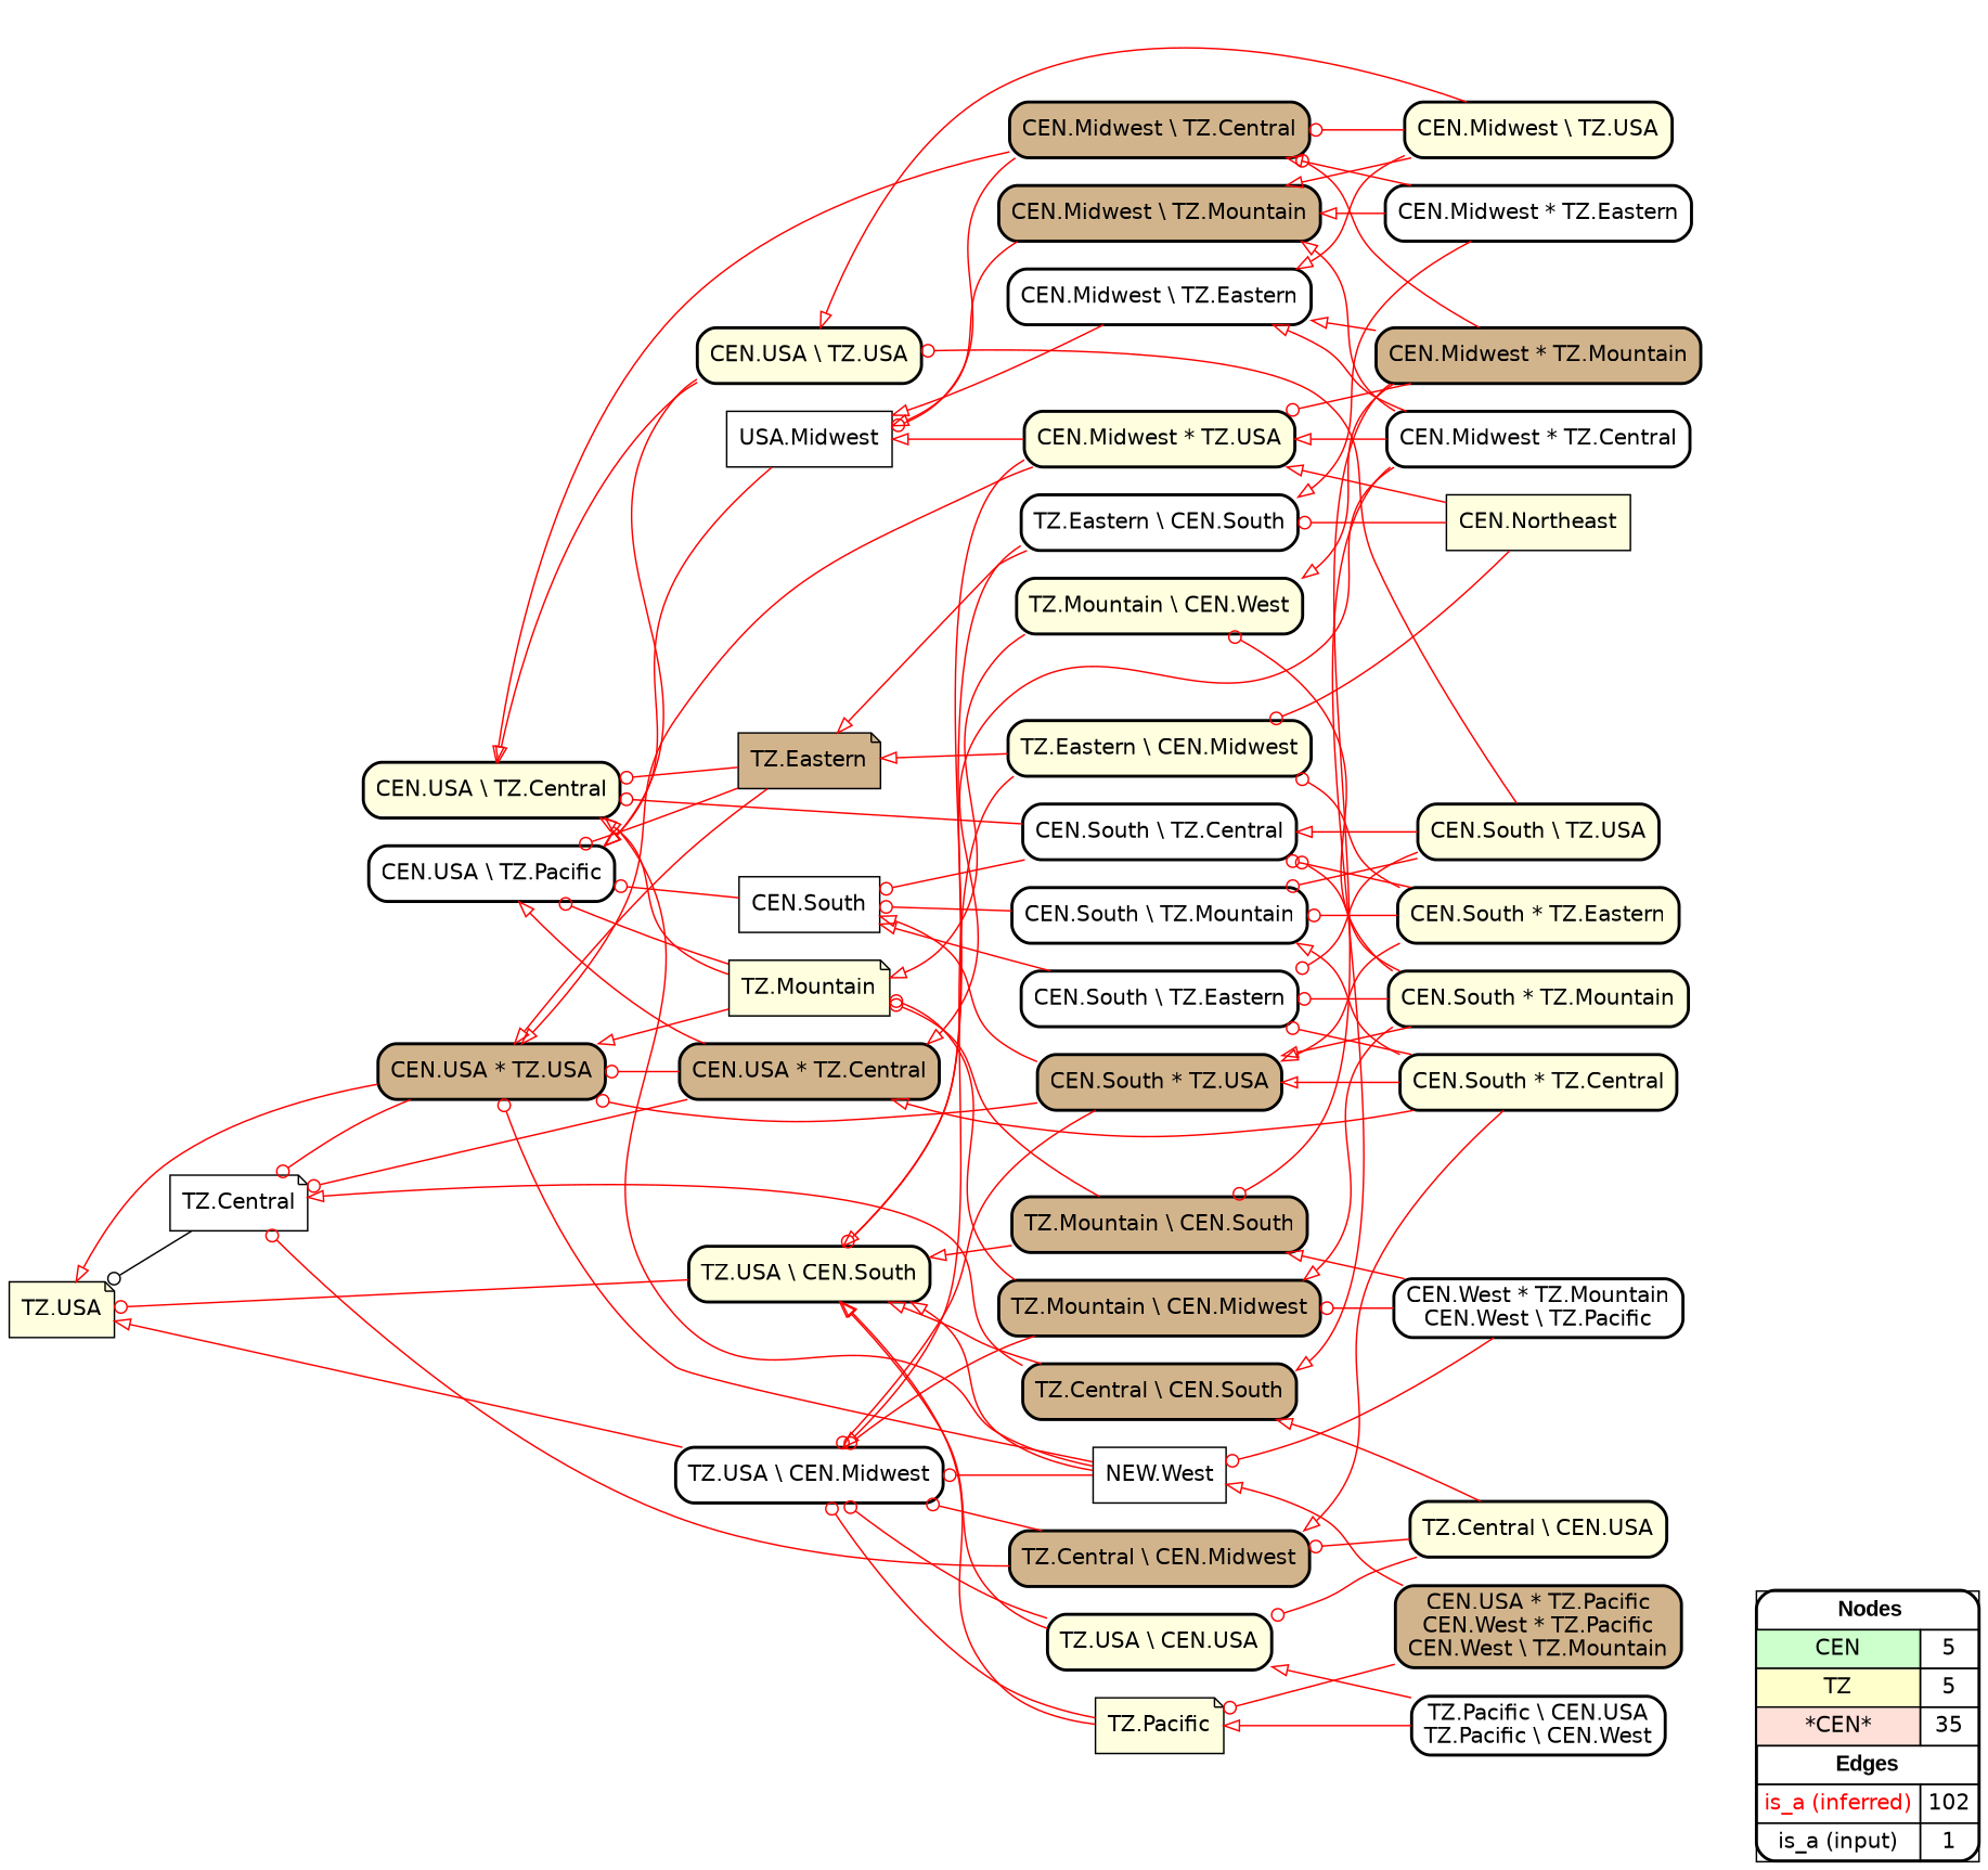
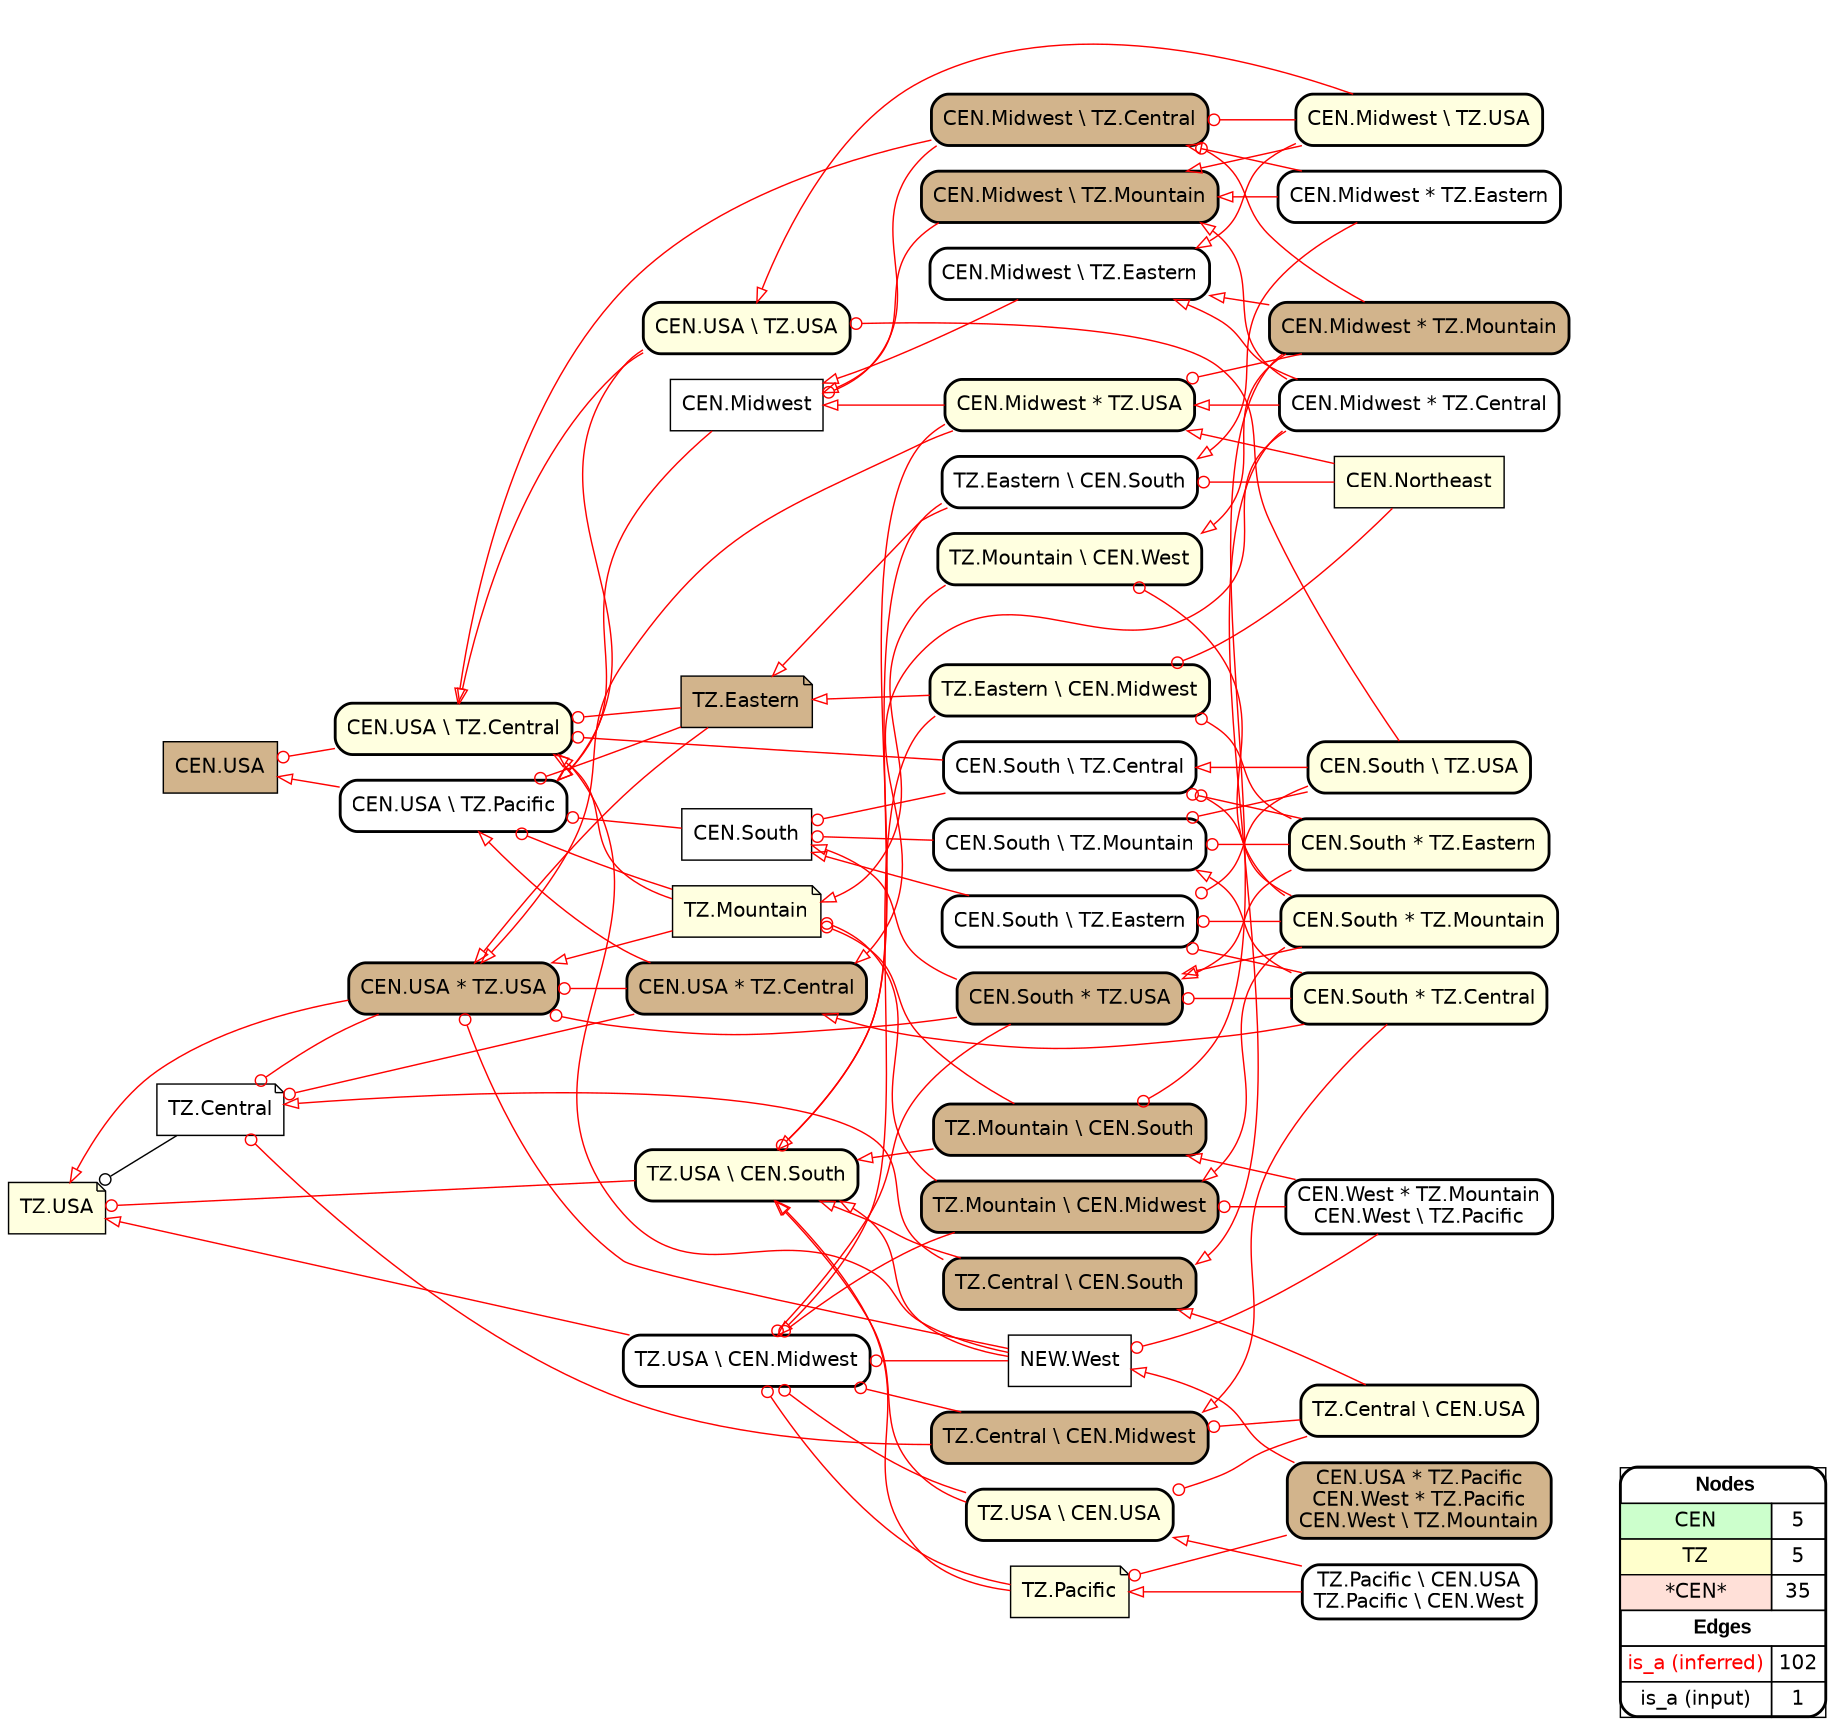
  digraph {
    rankdir=RL
    node [fillcolor=lightyellow fontname=helvetica shape=box style="filled,rounded,bold"]
    edge [arrowhead=onormal color="#FF0000" constraint=true penwidth=1 style=solid]
    n1 [fillcolor=white label=<   <TABLE BORDER="0" CELLBORDER="1" CELLSPACING="0" CELLPADDING="4">  <TR> <TD COLSPAN="2"><font face="Arial Black"> Nodes</font></TD> </TR>  <TR>   <TD bgcolor="#CCFFCC" fontname="helvetica">CEN</TD>   <TD>5</TD>   </TR>  <TR>   <TD bgcolor="#FFFFCC" fontname="helvetica">TZ</TD>   <TD>5</TD>   </TR>  <TR>   <TD bgcolor="#FFE0D8" fontname="helvetica">*CEN*</TD>   <TD>35</TD>   </TR>  <TR> <TD COLSPAN="2"><font face = "Arial Black"> Edges </font></TD> </TR>  <TR>   <TD><font color ="#FF0000">is_a (inferred)</font></TD><TD>102</TD> </TR> <TR>   <TD><font color ="#000000">is_a (input)</font></TD><TD>1</TD> </TR> </TABLE>   > margin=0]
    "CEN.Northeast" [style=filled]
    "TZ.Eastern \\ CEN.South" [fillcolor=white]
    "TZ.Eastern \\ CEN.Midwest"
    "CEN.Midwest * TZ.USA"
    "TZ.USA \\ CEN.South"
    "TZ.Eastern" [fillcolor=tan shape=note style=filled]
    "TZ.USA \\ CEN.Midwest" [fillcolor=white]
    "CEN.South" [fillcolor=white style=filled]
    "CEN.USA \\ TZ.Pacific" [fillcolor=white]
-   "CEN.Midwest" [fillcolor=white style=filled label="USA.Midwest"]
+   "CEN.USA" [fillcolor=tan style=filled]
+   "CEN.Midwest" [fillcolor=white style=filled]
    n13 [fillcolor=white label="NEW.West" style=filled]
    "CEN.USA * TZ.USA" [fillcolor=tan]
    "CEN.USA \\ TZ.Central"
    "TZ.USA" [shape=note style=filled]
    "TZ.Central" [fillcolor=white shape=note style=filled]
    "TZ.Mountain" [shape=note style=filled]
    "TZ.Pacific" [shape=note style=filled]
    "CEN.South * TZ.Eastern"
    "CEN.South \\ TZ.Mountain" [fillcolor=white]
    "CEN.South \\ TZ.Central" [fillcolor=white]
    "CEN.South * TZ.USA" [fillcolor=tan]
    "CEN.USA * TZ.Central" [fillcolor=tan]
    "CEN.South \\ TZ.Eastern" [fillcolor=white]
    "CEN.South * TZ.Central"
    "TZ.Central \\ CEN.Midwest" [fillcolor=tan]
    "CEN.South * TZ.Mountain"
    "TZ.Mountain \\ CEN.West"
    "TZ.Mountain \\ CEN.Midwest" [fillcolor=tan]
    "CEN.Midwest \\ TZ.Mountain" [fillcolor=tan]
    "CEN.Midwest * TZ.Eastern" [fillcolor=white]
    "CEN.Midwest \\ TZ.Central" [fillcolor=tan]
    "CEN.Midwest * TZ.Central" [fillcolor=white]
    "TZ.Central \\ CEN.South" [fillcolor=tan]
    "CEN.Midwest \\ TZ.Eastern" [fillcolor=white]
    "CEN.Midwest * TZ.Mountain" [fillcolor=tan]
    "TZ.Mountain \\ CEN.South" [fillcolor=tan]
    "CEN.West * TZ.Mountain\nCEN.West \\ TZ.Pacific" [fillcolor=white]
    "CEN.USA \\ TZ.USA"
    "CEN.USA * TZ.Pacific\nCEN.West * TZ.Pacific\nCEN.West \\ TZ.Mountain" [fillcolor=tan]
    "CEN.South \\ TZ.USA"
    "TZ.USA \\ CEN.USA"
    "TZ.Central \\ CEN.USA"
    "TZ.Pacific \\ CEN.USA\nTZ.Pacific \\ CEN.West" [fillcolor=white]
    "CEN.Midwest \\ TZ.USA"
    subgraph sub_1 {
      rank=source
      n1
    }
    "CEN.Northeast" -> "TZ.Eastern \\ CEN.South" [arrowhead=odot]
    "CEN.Northeast" -> "TZ.Eastern \\ CEN.Midwest" [arrowhead=odot]
    "CEN.Northeast" -> "CEN.Midwest * TZ.USA"
    "TZ.Eastern \\ CEN.South" -> "TZ.USA \\ CEN.South" [arrowhead=odot]
    "TZ.Eastern \\ CEN.South" -> "TZ.Eastern"
    "TZ.Eastern \\ CEN.Midwest" -> "TZ.Eastern"
    "TZ.Eastern \\ CEN.Midwest" -> "TZ.USA \\ CEN.Midwest"
    "CEN.Midwest * TZ.USA" -> "TZ.USA \\ CEN.South"
    "CEN.Midwest * TZ.USA" -> "CEN.Midwest"
    "CEN.Midwest * TZ.USA" -> "CEN.USA * TZ.USA"
    "TZ.USA \\ CEN.South" -> "TZ.USA" [arrowhead=odot]
    "TZ.Eastern" -> "CEN.USA \\ TZ.Pacific" [arrowhead=odot]
    "TZ.Eastern" -> "CEN.USA * TZ.USA"
    "TZ.Eastern" -> "CEN.USA \\ TZ.Central" [arrowhead=odot]
    "TZ.USA \\ CEN.Midwest" -> "TZ.USA"
    "CEN.South" -> "CEN.USA \\ TZ.Pacific" [arrowhead=odot]
+   "CEN.USA \\ TZ.Pacific" -> "CEN.USA"
    "CEN.Midwest" -> "CEN.USA \\ TZ.Pacific"
    n13 -> "TZ.USA \\ CEN.South"
    n13 -> "TZ.USA \\ CEN.Midwest" [arrowhead=odot]
    n13 -> "CEN.USA * TZ.USA" [arrowhead=odot]
    n13 -> "CEN.USA \\ TZ.Central"
    "CEN.USA * TZ.USA" -> "TZ.USA"
    "CEN.USA * TZ.USA" -> "TZ.Central" [arrowhead=odot]
+   "CEN.USA \\ TZ.Central" -> "CEN.USA" [arrowhead=odot]
    "TZ.Central" -> "TZ.USA" [arrowhead=odot color="#000000"]
    "TZ.Mountain" -> "CEN.USA \\ TZ.Pacific" [arrowhead=odot]
    "TZ.Mountain" -> "CEN.USA * TZ.USA"
    "TZ.Mountain" -> "CEN.USA \\ TZ.Central"
    "TZ.Pacific" -> "TZ.USA \\ CEN.South"
    "TZ.Pacific" -> "TZ.USA \\ CEN.Midwest" [arrowhead=odot]
    "CEN.South * TZ.Eastern" -> "TZ.Eastern \\ CEN.Midwest" [arrowhead=odot]
    "CEN.South * TZ.Eastern" -> "CEN.South \\ TZ.Mountain" [arrowhead=odot]
    "CEN.South * TZ.Eastern" -> "CEN.South \\ TZ.Central" [arrowhead=odot]
    "CEN.South * TZ.Eastern" -> "CEN.South * TZ.USA"
    "CEN.South \\ TZ.Mountain" -> "CEN.South" [arrowhead=odot]
    "CEN.South \\ TZ.Central" -> "CEN.South" [arrowhead=odot]
    "CEN.South \\ TZ.Central" -> "CEN.USA \\ TZ.Central" [arrowhead=odot]
    "CEN.South * TZ.USA" -> "TZ.USA \\ CEN.Midwest" [arrowhead=odot]
    "CEN.South * TZ.USA" -> "CEN.South"
    "CEN.South * TZ.USA" -> "CEN.USA * TZ.USA" [arrowhead=odot]
    "CEN.USA * TZ.Central" -> "CEN.USA \\ TZ.Pacific"
    "CEN.USA * TZ.Central" -> "CEN.USA * TZ.USA" [arrowhead=odot]
    "CEN.USA * TZ.Central" -> "TZ.Central" [arrowhead=odot]
    "CEN.South \\ TZ.Eastern" -> "CEN.South"
    "CEN.South * TZ.Central" -> "CEN.South \\ TZ.Mountain"
-   "CEN.South * TZ.Central" -> "CEN.South * TZ.USA"
+   "CEN.South * TZ.Central" -> "CEN.South * TZ.USA" [arrowhead=odot]
    "CEN.South * TZ.Central" -> "CEN.USA * TZ.Central"
    "CEN.South * TZ.Central" -> "CEN.South \\ TZ.Eastern" [arrowhead=odot]
    "CEN.South * TZ.Central" -> "TZ.Central \\ CEN.Midwest"
    "TZ.Central \\ CEN.Midwest" -> "TZ.USA \\ CEN.Midwest" [arrowhead=odot]
    "TZ.Central \\ CEN.Midwest" -> "TZ.Central" [arrowhead=odot]
    "CEN.South * TZ.Mountain" -> "CEN.South \\ TZ.Central" [arrowhead=odot]
    "CEN.South * TZ.Mountain" -> "CEN.South * TZ.USA"
    "CEN.South * TZ.Mountain" -> "CEN.South \\ TZ.Eastern" [arrowhead=odot]
    "CEN.South * TZ.Mountain" -> "TZ.Mountain \\ CEN.West" [arrowhead=odot]
    "CEN.South * TZ.Mountain" -> "TZ.Mountain \\ CEN.Midwest"
    "TZ.Mountain \\ CEN.West" -> "TZ.Mountain"
    "TZ.Mountain \\ CEN.Midwest" -> "TZ.USA \\ CEN.Midwest" [arrowhead=odot]
    "TZ.Mountain \\ CEN.Midwest" -> "TZ.Mountain" [arrowhead=odot]
    "CEN.Midwest \\ TZ.Mountain" -> "CEN.Midwest"
    "CEN.Midwest * TZ.Eastern" -> "TZ.Eastern \\ CEN.South"
    "CEN.Midwest * TZ.Eastern" -> "CEN.Midwest \\ TZ.Mountain"
    "CEN.Midwest * TZ.Eastern" -> "CEN.Midwest \\ TZ.Central"
    "CEN.Midwest \\ TZ.Central" -> "CEN.Midwest" [arrowhead=odot]
    "CEN.Midwest \\ TZ.Central" -> "CEN.USA \\ TZ.Central"
    "CEN.Midwest * TZ.Central" -> "CEN.Midwest * TZ.USA"
    "CEN.Midwest * TZ.Central" -> "CEN.USA * TZ.Central"
    "CEN.Midwest * TZ.Central" -> "CEN.Midwest \\ TZ.Mountain"
    "CEN.Midwest * TZ.Central" -> "TZ.Central \\ CEN.South"
    "CEN.Midwest * TZ.Central" -> "CEN.Midwest \\ TZ.Eastern"
    "TZ.Central \\ CEN.South" -> "TZ.USA \\ CEN.South"
    "TZ.Central \\ CEN.South" -> "TZ.Central"
    "CEN.Midwest \\ TZ.Eastern" -> "CEN.Midwest"
    "CEN.Midwest * TZ.Mountain" -> "CEN.Midwest * TZ.USA" [arrowhead=odot]
    "CEN.Midwest * TZ.Mountain" -> "TZ.Mountain \\ CEN.West"
    "CEN.Midwest * TZ.Mountain" -> "CEN.Midwest \\ TZ.Central" [arrowhead=odot]
    "CEN.Midwest * TZ.Mountain" -> "CEN.Midwest \\ TZ.Eastern"
    "CEN.Midwest * TZ.Mountain" -> "TZ.Mountain \\ CEN.South" [arrowhead=odot]
    "TZ.Mountain \\ CEN.South" -> "TZ.USA \\ CEN.South"
    "TZ.Mountain \\ CEN.South" -> "TZ.Mountain" [arrowhead=odot]
    "CEN.West * TZ.Mountain\nCEN.West \\ TZ.Pacific" -> n13 [arrowhead=odot]
    "CEN.West * TZ.Mountain\nCEN.West \\ TZ.Pacific" -> "TZ.Mountain \\ CEN.Midwest" [arrowhead=odot]
    "CEN.West * TZ.Mountain\nCEN.West \\ TZ.Pacific" -> "TZ.Mountain \\ CEN.South"
    "CEN.USA \\ TZ.USA" -> "CEN.USA \\ TZ.Pacific"
    "CEN.USA \\ TZ.USA" -> "CEN.USA \\ TZ.Central"
    "CEN.USA * TZ.Pacific\nCEN.West * TZ.Pacific\nCEN.West \\ TZ.Mountain" -> n13
    "CEN.USA * TZ.Pacific\nCEN.West * TZ.Pacific\nCEN.West \\ TZ.Mountain" -> "TZ.Pacific" [arrowhead=odot]
    "CEN.South \\ TZ.USA" -> "CEN.South \\ TZ.Mountain" [arrowhead=odot]
    "CEN.South \\ TZ.USA" -> "CEN.South \\ TZ.Central"
    "CEN.South \\ TZ.USA" -> "CEN.South \\ TZ.Eastern" [arrowhead=odot]
    "CEN.South \\ TZ.USA" -> "CEN.USA \\ TZ.USA" [arrowhead=odot]
    "TZ.USA \\ CEN.USA" -> "TZ.USA \\ CEN.South"
    "TZ.USA \\ CEN.USA" -> "TZ.USA \\ CEN.Midwest" [arrowhead=odot]
    "TZ.Central \\ CEN.USA" -> "TZ.Central \\ CEN.Midwest" [arrowhead=odot]
    "TZ.Central \\ CEN.USA" -> "TZ.Central \\ CEN.South"
    "TZ.Central \\ CEN.USA" -> "TZ.USA \\ CEN.USA" [arrowhead=odot]
    "TZ.Pacific \\ CEN.USA\nTZ.Pacific \\ CEN.West" -> "TZ.Pacific"
    "TZ.Pacific \\ CEN.USA\nTZ.Pacific \\ CEN.West" -> "TZ.USA \\ CEN.USA"
    "CEN.Midwest \\ TZ.USA" -> "CEN.Midwest \\ TZ.Mountain"
    "CEN.Midwest \\ TZ.USA" -> "CEN.Midwest \\ TZ.Central" [arrowhead=odot]
    "CEN.Midwest \\ TZ.USA" -> "CEN.Midwest \\ TZ.Eastern"
    "CEN.Midwest \\ TZ.USA" -> "CEN.USA \\ TZ.USA"
  }
